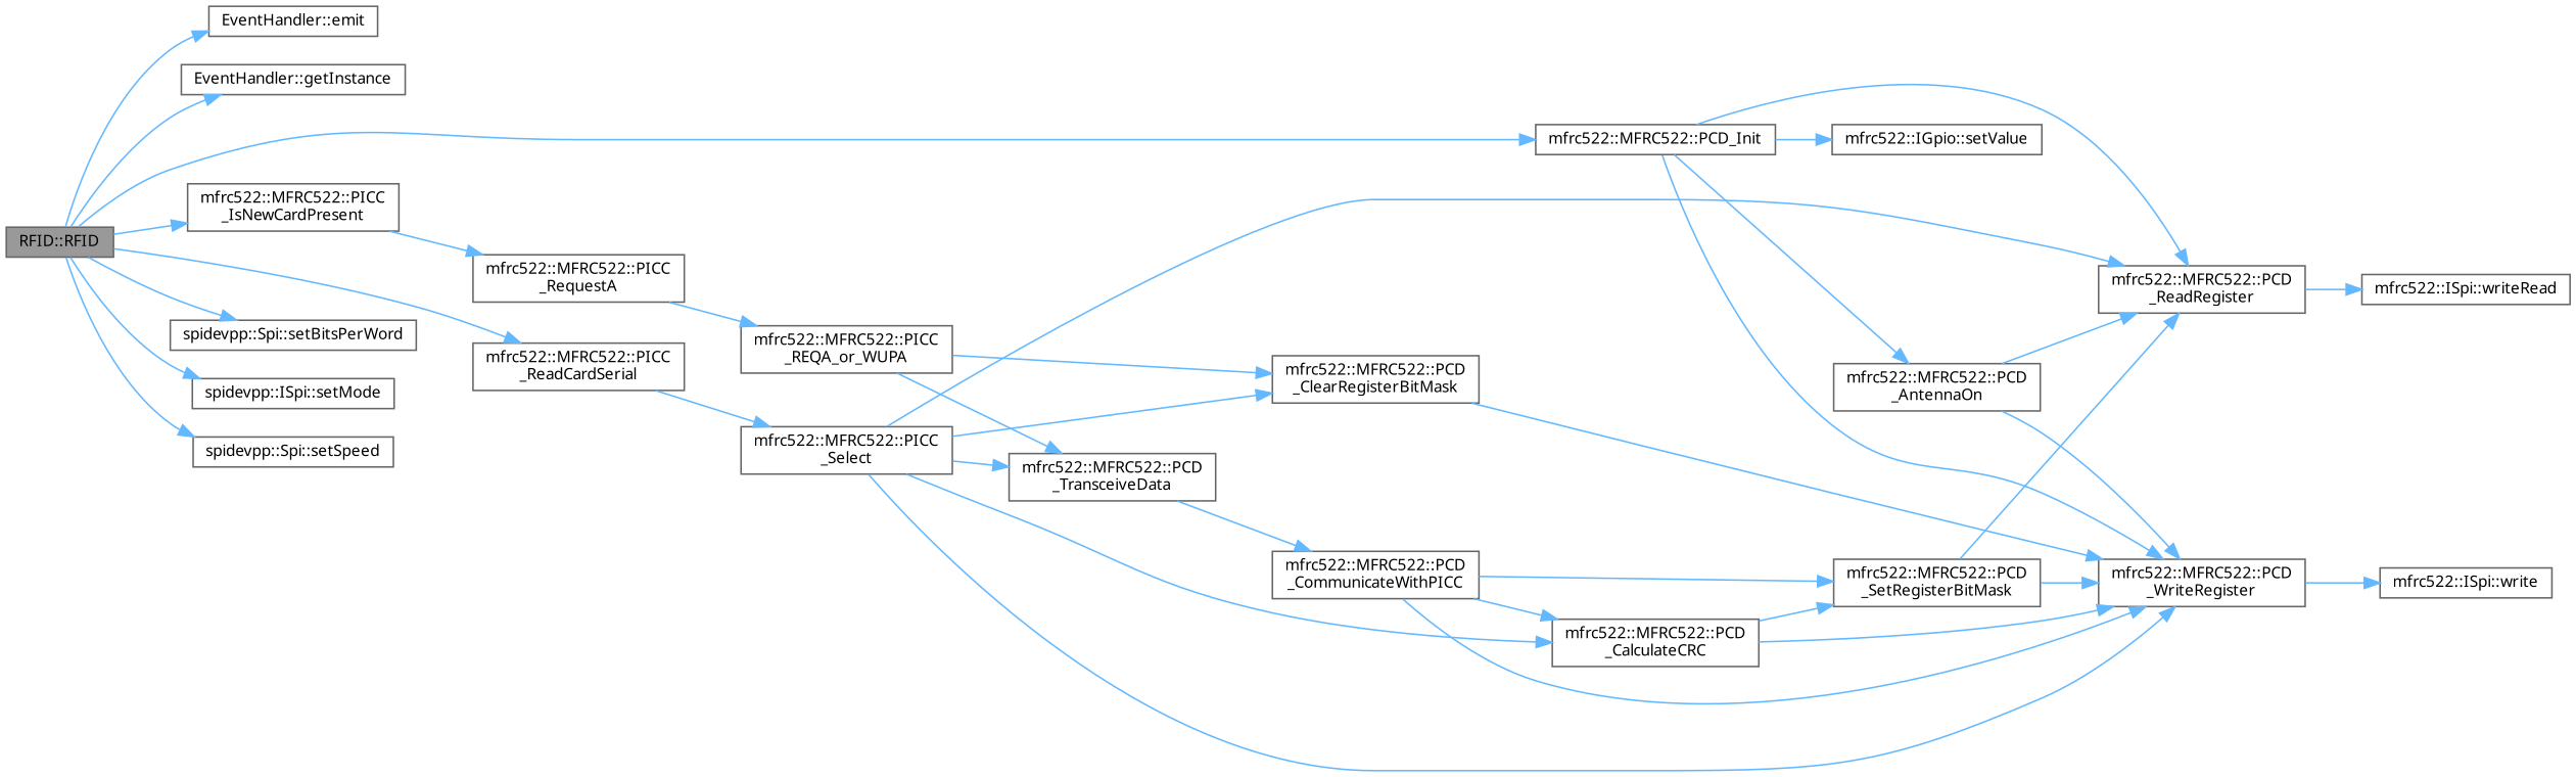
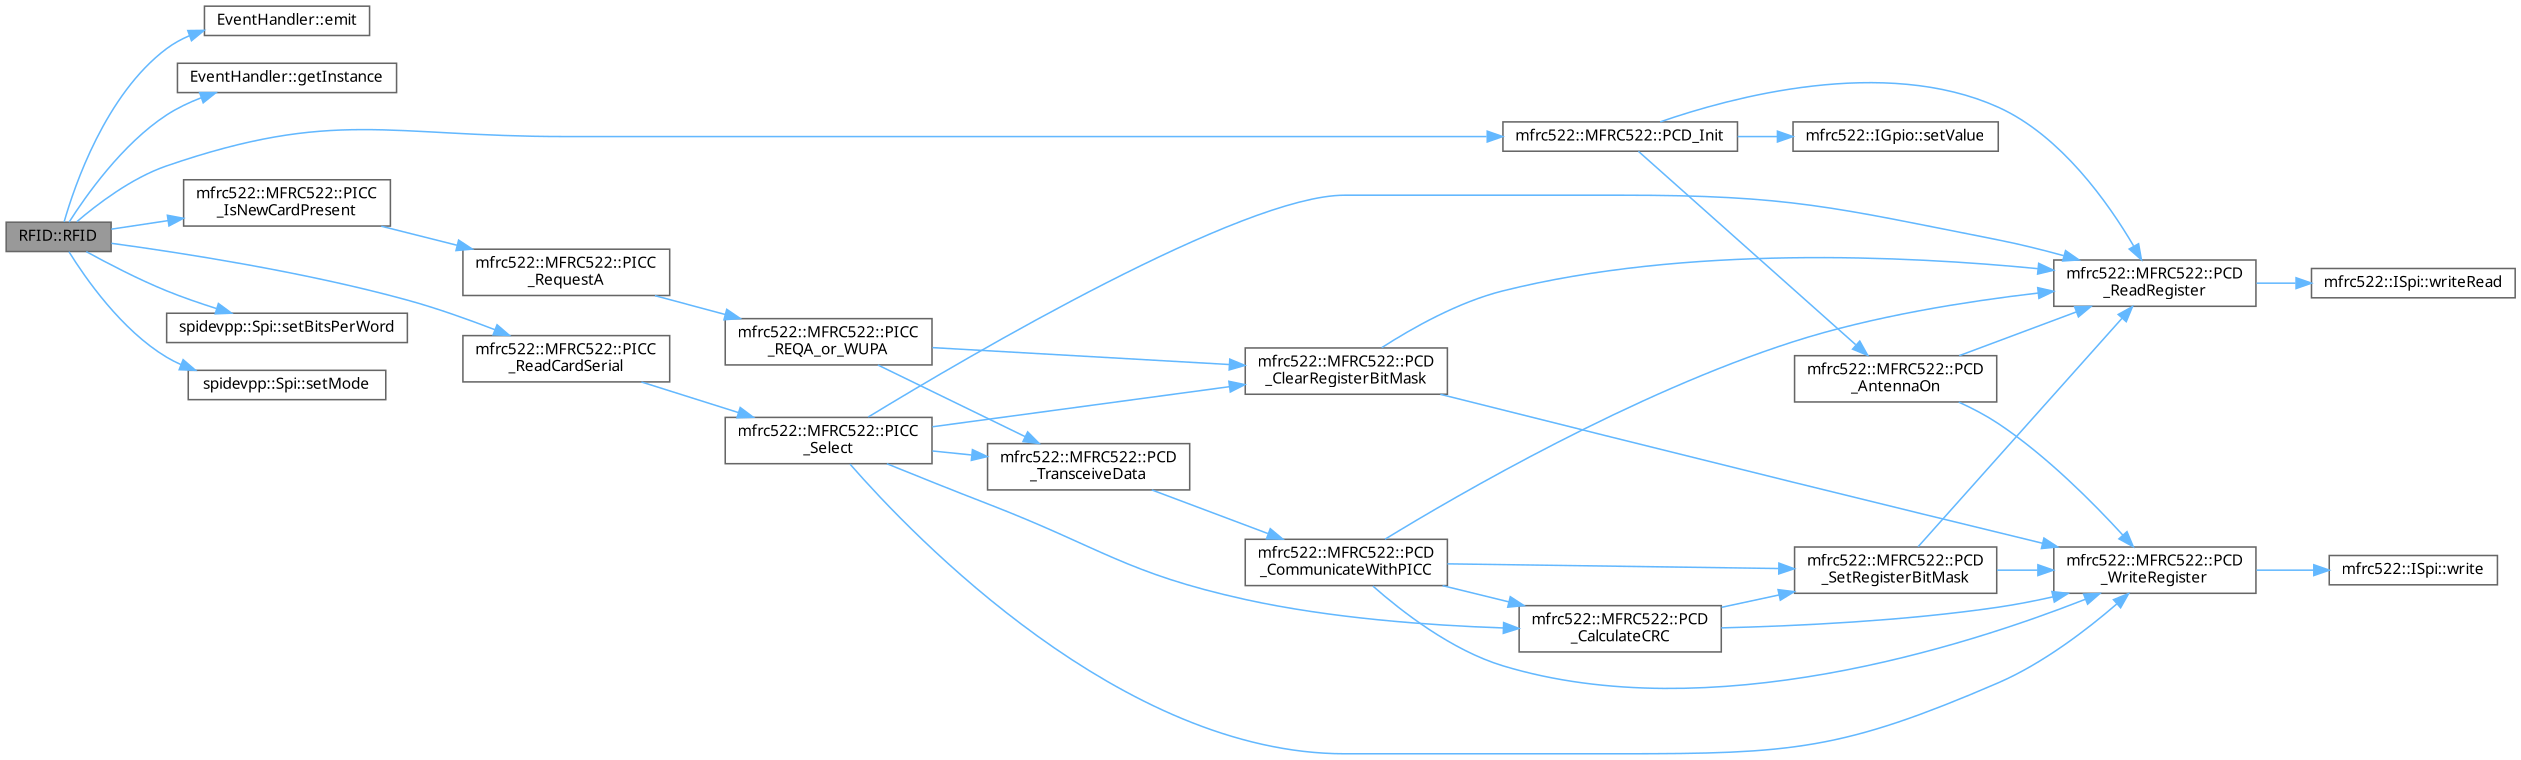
  digraph {
    fontname="Noto Sans"
    rankdir=LR
    node [color=grey40 fillcolor=white fontname="Noto Sans" fontsize=10 shape=box style=filled]
    edge [color=steelblue1 fontname="Noto Sans" fontsize=10 labelfontname=Helvetica labelfontsize=10 style=solid]
    n1 [color=gray40 fillcolor=grey60 fontcolor=black height=0.2 label="RFID::RFID" width=0.4]
    n2 [height=0.2 label="EventHandler::emit" width=0.4]
    n3 [height=0.2 label="EventHandler::getInstance" width=0.4]
    n4 [height=0.2 label="mfrc522::MFRC522::PCD_Init" width=0.4]
    n5 [height=0.2 label="mfrc522::MFRC522::PICC\l_IsNewCardPresent" width=0.4]
    n6 [height=0.2 label="mfrc522::MFRC522::PICC\l_ReadCardSerial" width=0.4]
    n7 [height=0.2 label="spidevpp::Spi::setBitsPerWord" width=0.4]
-   n8 [height=0.2 label="spidevpp::ISpi::setMode" width=0.4]
-   n9 [height=0.2 label="spidevpp::Spi::setSpeed" width=0.4]
+   n8 [height=0.2 label="spidevpp::Spi::setMode" width=0.4]
    n10 [height=0.2 label="mfrc522::MFRC522::PCD\l_AntennaOn" width=0.4]
    n11 [height=0.2 label="mfrc522::MFRC522::PCD\l_WriteRegister" width=0.4]
    n12 [height=0.2 label="mfrc522::IGpio::setValue" width=0.4]
    n13 [height=0.2 label="mfrc522::MFRC522::PCD\l_ReadRegister" width=0.4]
    n14 [height=0.2 label="mfrc522::MFRC522::PICC\l_RequestA" width=0.4]
    n15 [height=0.2 label="mfrc522::MFRC522::PICC\l_Select" width=0.4]
    n16 [height=0.2 label="mfrc522::ISpi::write" width=0.4]
    n17 [height=0.2 label="mfrc522::ISpi::writeRead" width=0.4]
    n18 [height=0.2 label="mfrc522::MFRC522::PICC\l_REQA_or_WUPA" width=0.4]
    n19 [height=0.2 label="mfrc522::MFRC522::PCD\l_ClearRegisterBitMask" width=0.4]
    n20 [height=0.2 label="mfrc522::MFRC522::PCD\l_TransceiveData" width=0.4]
    n21 [height=0.2 label="mfrc522::MFRC522::PCD\l_CommunicateWithPICC" width=0.4]
    n22 [height=0.2 label="mfrc522::MFRC522::PCD\l_CalculateCRC" width=0.4]
    n23 [height=0.2 label="mfrc522::MFRC522::PCD\l_SetRegisterBitMask" width=0.4]
    n1 -> n2
    n1 -> n3
    n1 -> n4
    n1 -> n5
    n1 -> n6
    n1 -> n7
    n1 -> n8
-   n1 -> n9
    n4 -> n10
-   n4 -> n11
    n4 -> n12
    n4 -> n13
    n5 -> n14
    n6 -> n15
    n10 -> n11
    n10 -> n13
    n11 -> n16
    n13 -> n17
    n14 -> n18
    n15 -> n11
    n15 -> n13
    n15 -> n19
    n15 -> n20
    n15 -> n22
    n18 -> n19
    n18 -> n20
    n19 -> n11
+   n19 -> n13
    n20 -> n21
    n21 -> n11
+   n21 -> n13
    n21 -> n22
    n21 -> n23
    n22 -> n11
    n22 -> n23
    n23 -> n11
    n23 -> n13
  }
